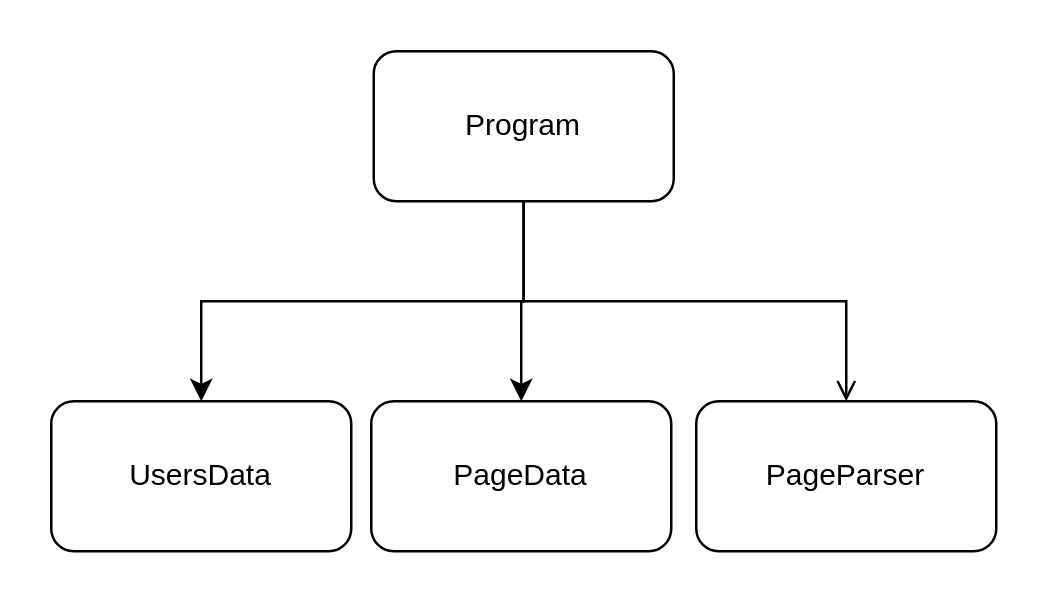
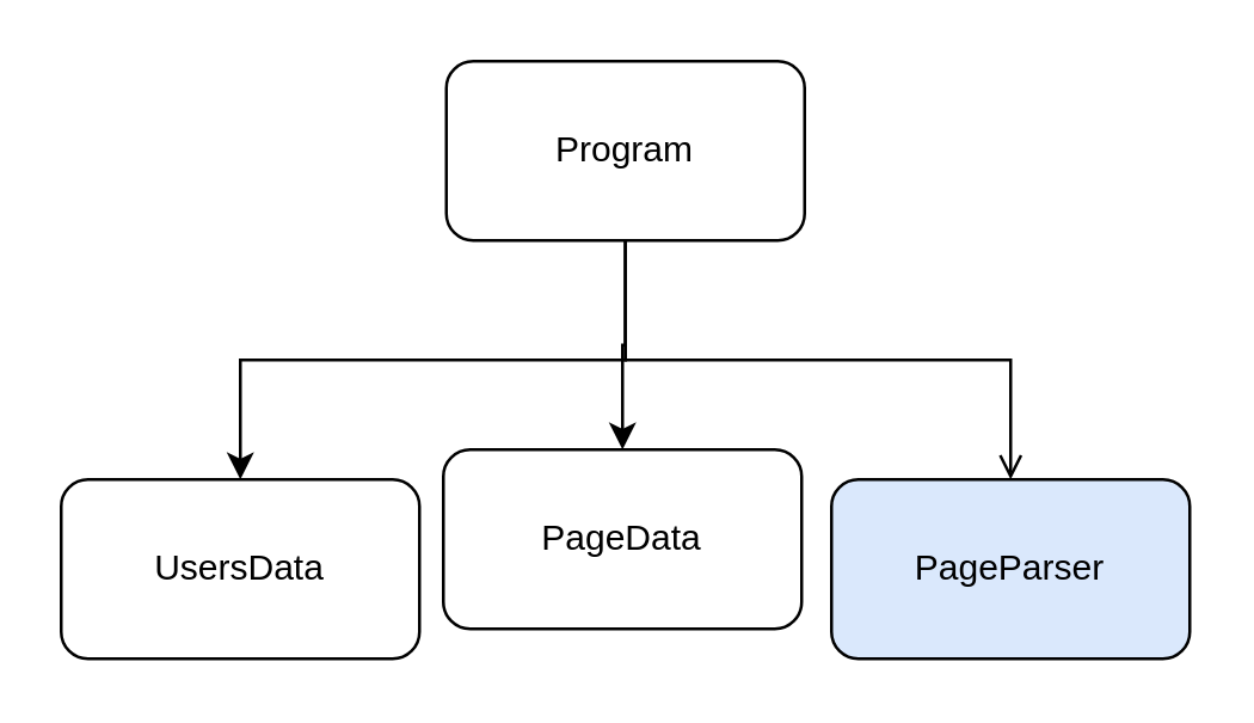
  <mxCell id="0" />
  <mxCell id="1" parent="0" />
  <mxCell id="2" style="edgeStyle=orthogonalEdgeStyle;rounded=0;orthogonalLoop=1;jettySize=auto;html=1;exitX=0.5;exitY=1;exitDx=0;exitDy=0;entryX=0.5;entryY=0;entryDx=0;entryDy=0;" edge="1" parent="1" source="5" target="7"><mxGeometry relative="1" as="geometry" /></mxCell>
  <mxCell id="3" style="edgeStyle=orthogonalEdgeStyle;rounded=0;orthogonalLoop=1;jettySize=auto;html=1;exitX=0.5;exitY=1;exitDx=0;exitDy=0;entryX=0.5;entryY=0;entryDx=0;entryDy=0;endArrow=open;" edge="1" parent="1" source="5" target="6"><mxGeometry relative="1" as="geometry" /></mxCell>
  <mxCell id="4" style="edgeStyle=orthogonalEdgeStyle;rounded=0;orthogonalLoop=1;jettySize=auto;html=1;exitX=0.5;exitY=1;exitDx=0;exitDy=0;" edge="1" parent="1" source="5" target="8"><mxGeometry relative="1" as="geometry" /></mxCell>
  <mxCell id="5" value="Program" style="rounded=1;whiteSpace=wrap;html=1;" vertex="1" parent="1"><mxGeometry x="149" y="20" width="120" height="60" as="geometry" /></mxCell>
- <mxCell id="6" value="PageParser&lt;br&gt;" style="rounded=1;whiteSpace=wrap;html=1;" vertex="1" parent="1"><mxGeometry x="278" y="160" width="120" height="60" as="geometry" /></mxCell>
- <mxCell id="7" value="PageData" style="rounded=1;whiteSpace=wrap;html=1;" vertex="1" parent="1"><mxGeometry x="148" y="160" width="120" height="60" as="geometry" /></mxCell>
+ <mxCell id="6" value="PageParser&lt;br&gt;" style="rounded=1;whiteSpace=wrap;html=1;fillColor=#dae8fc;" vertex="1" parent="1"><mxGeometry x="278" y="160" width="120" height="60" as="geometry" /></mxCell>
+ <mxCell id="7" value="PageData" style="rounded=1;whiteSpace=wrap;html=1;" vertex="1" parent="1"><mxGeometry x="148" y="150" width="120" height="60" as="geometry" /></mxCell>
  <mxCell id="8" value="UsersData" style="rounded=1;whiteSpace=wrap;html=1;" vertex="1" parent="1"><mxGeometry x="20" y="160" width="120" height="60" as="geometry" /></mxCell>
